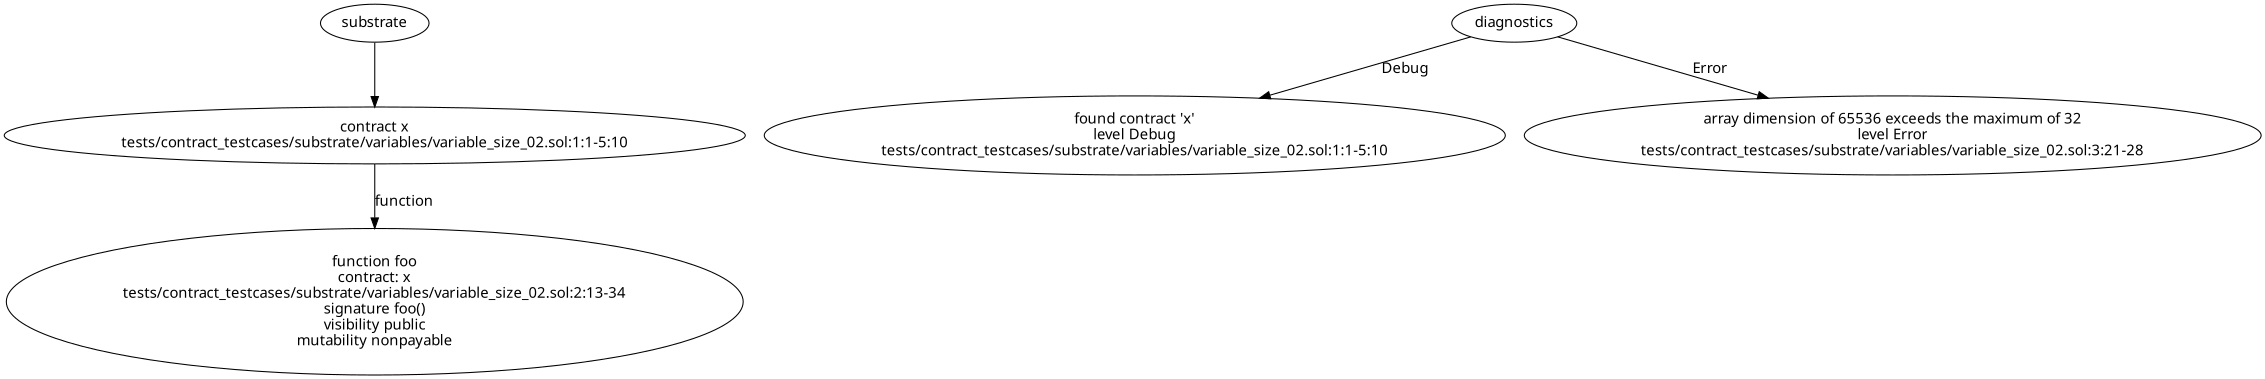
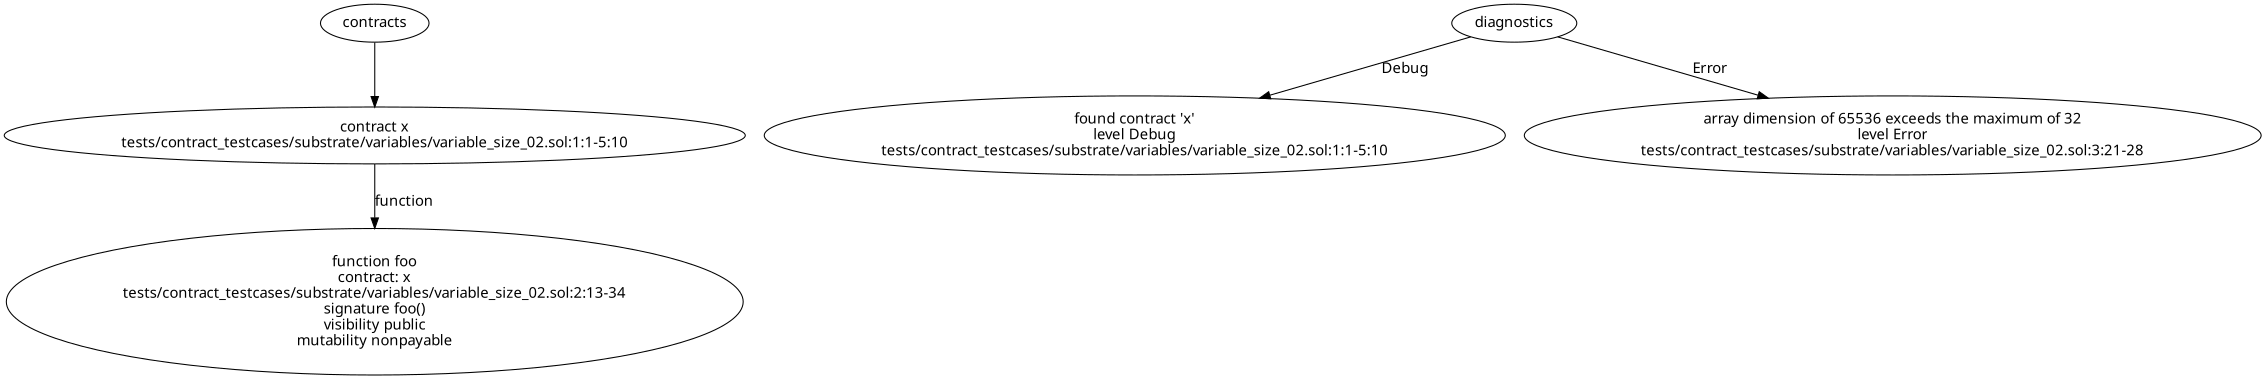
  strict digraph {
    fontname="Noto Sans"
    node [fontname="Noto Sans"]
    edge [fontname="Noto Sans"]
    n1 [label="contract x\ntests/contract_testcases/substrate/variables/variable_size_02.sol:1:1-5:10"]
    n2 [label="function foo\ncontract: x\ntests/contract_testcases/substrate/variables/variable_size_02.sol:2:13-34\nsignature foo()\nvisibility public\nmutability nonpayable"]
    n3 [label="found contract 'x'\nlevel Debug\ntests/contract_testcases/substrate/variables/variable_size_02.sol:1:1-5:10"]
    n4 [label="array dimension of 65536 exceeds the maximum of 32\nlevel Error\ntests/contract_testcases/substrate/variables/variable_size_02.sol:3:21-28"]
-   contracts [label=substrate]
+   contracts
    diagnostics
    n1 -> n2 [label=function]
    contracts -> n1
    diagnostics -> n3 [label=Debug]
    diagnostics -> n4 [label=Error]
  }
